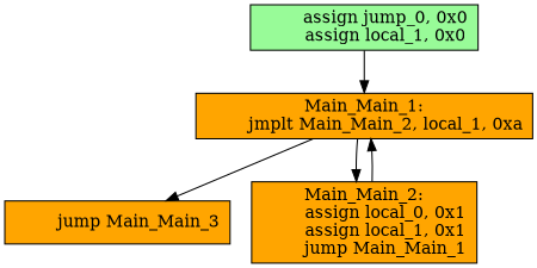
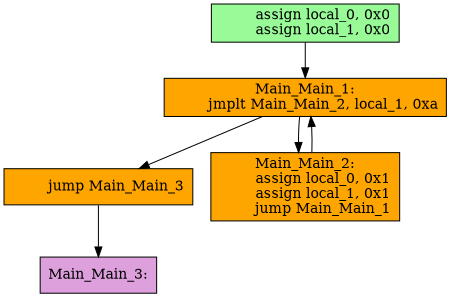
  digraph {
    rankdir=TD
    node [fillcolor=orange shape=rectangle style=filled]
-   n1 [fillcolor=palegreen label="	assign jump_0, 0x0\n	assign local_1, 0x0\n"]
+   n1 [fillcolor=palegreen label="	assign local_0, 0x0\n	assign local_1, 0x0\n"]
    n2 [label="Main_Main_1:\n	jmplt Main_Main_2, local_1, 0xa\n"]
    n3 [label="	jump Main_Main_3\n"]
    n4 [label="Main_Main_2:\n	assign local_0, 0x1\n	assign local_1, 0x1\n	jump Main_Main_1\n"]
+   n5 [fillcolor=plum label="Main_Main_3:\n"]
    n1 -> n2
    n2 -> n3
    n2 -> n4
+   n3 -> n5
    n4 -> n2
  }
